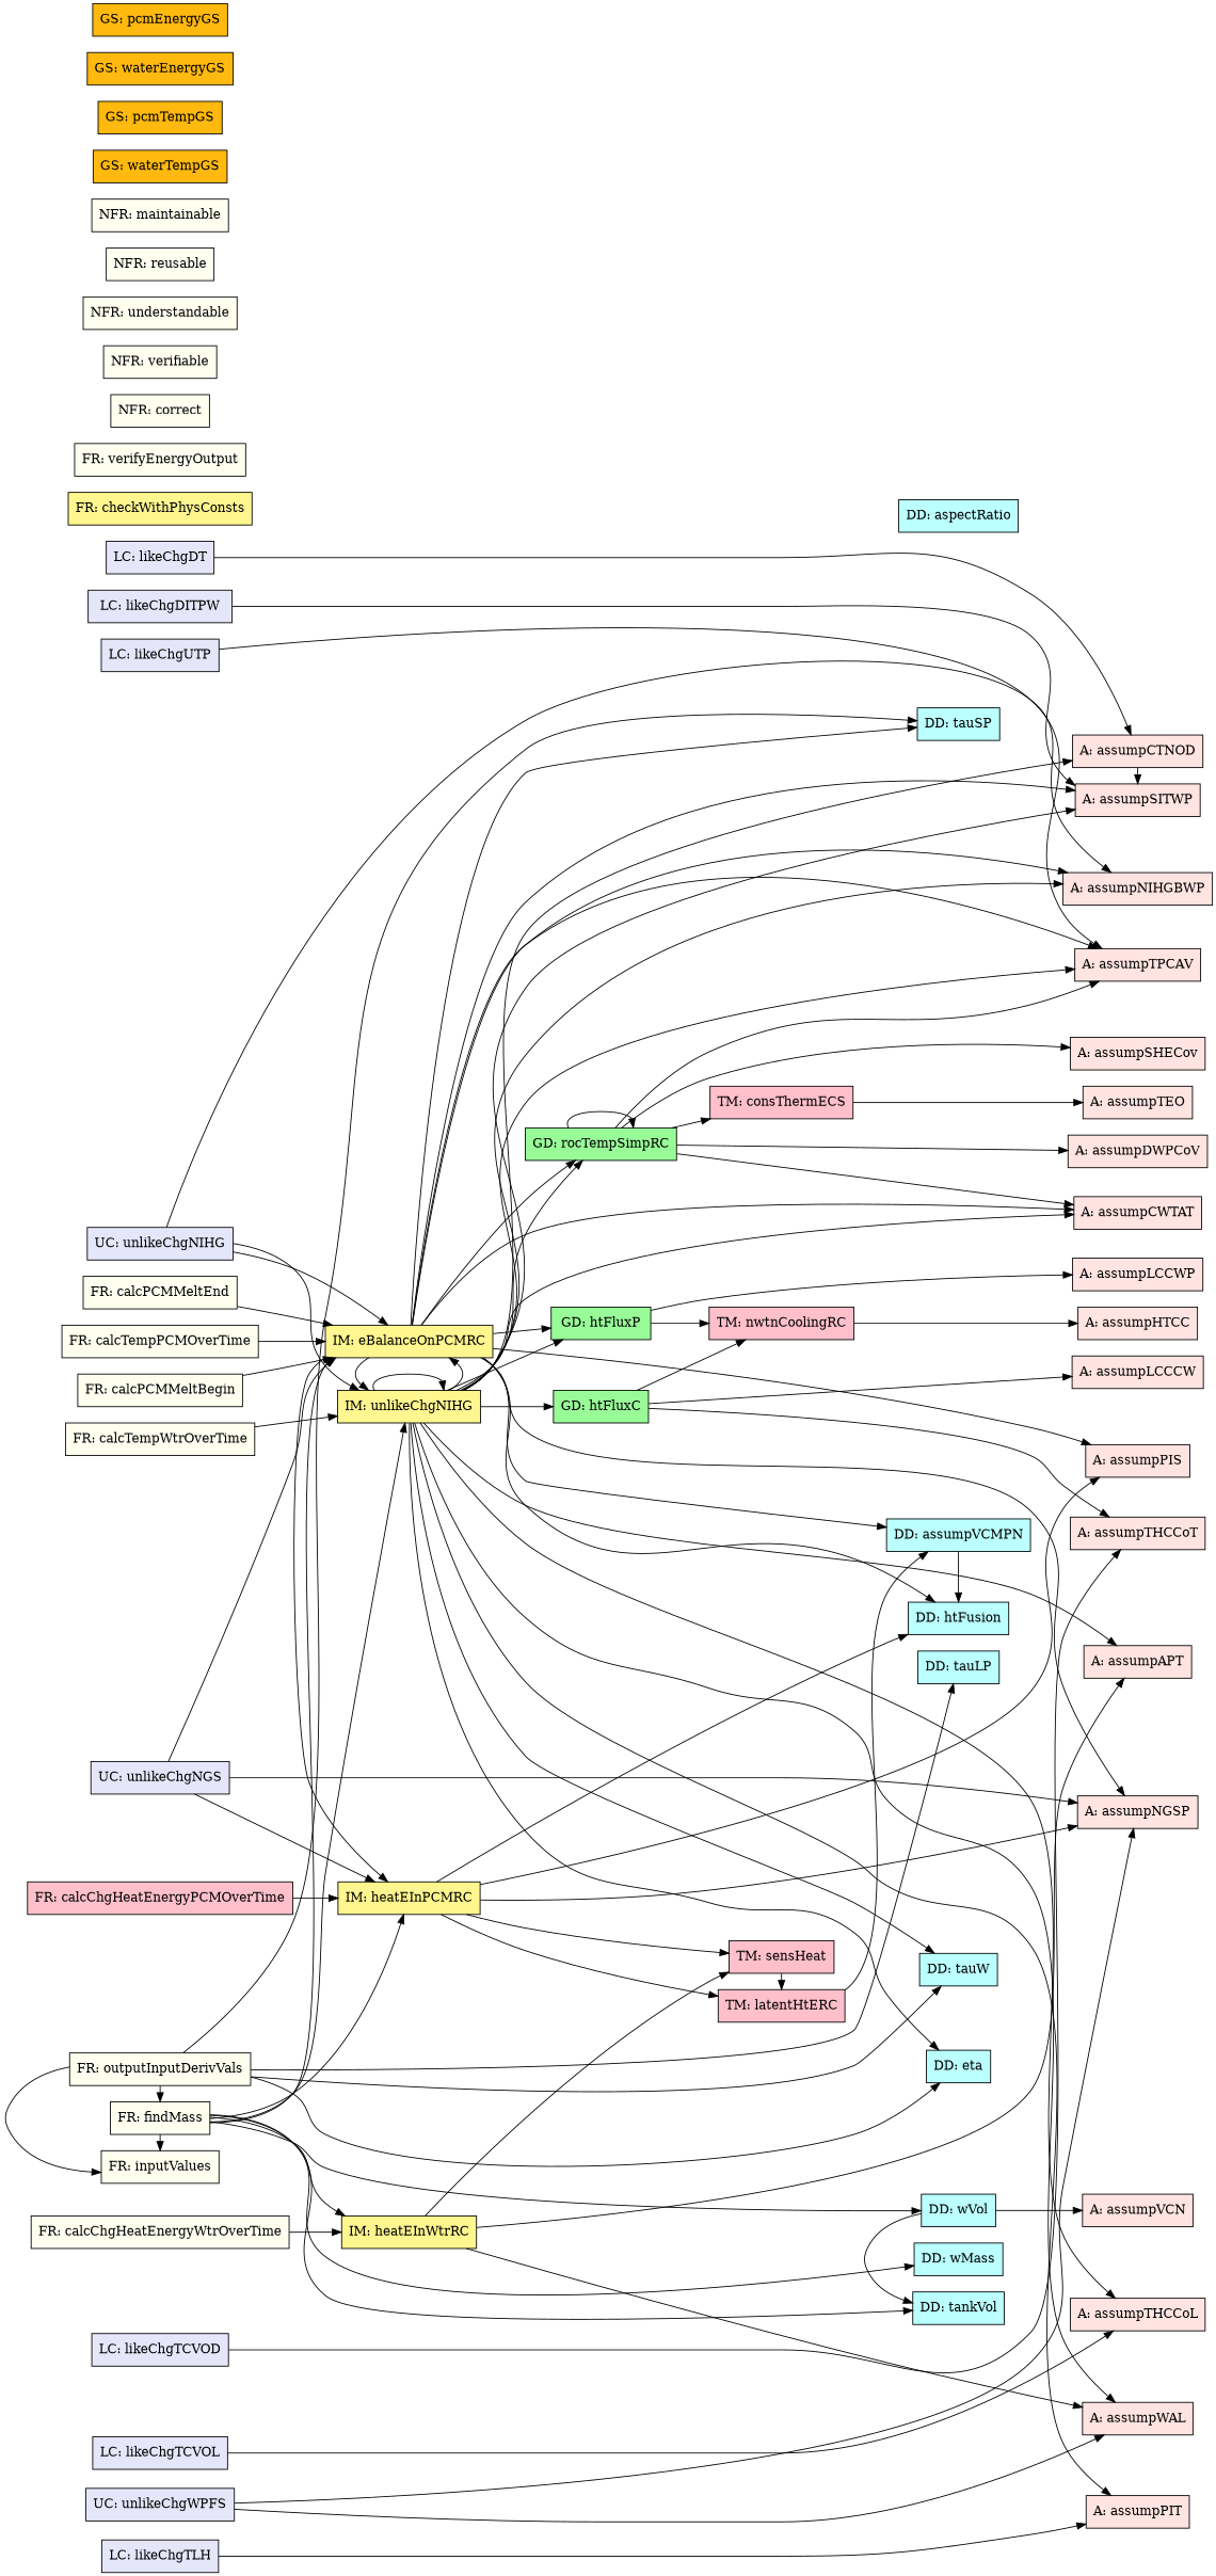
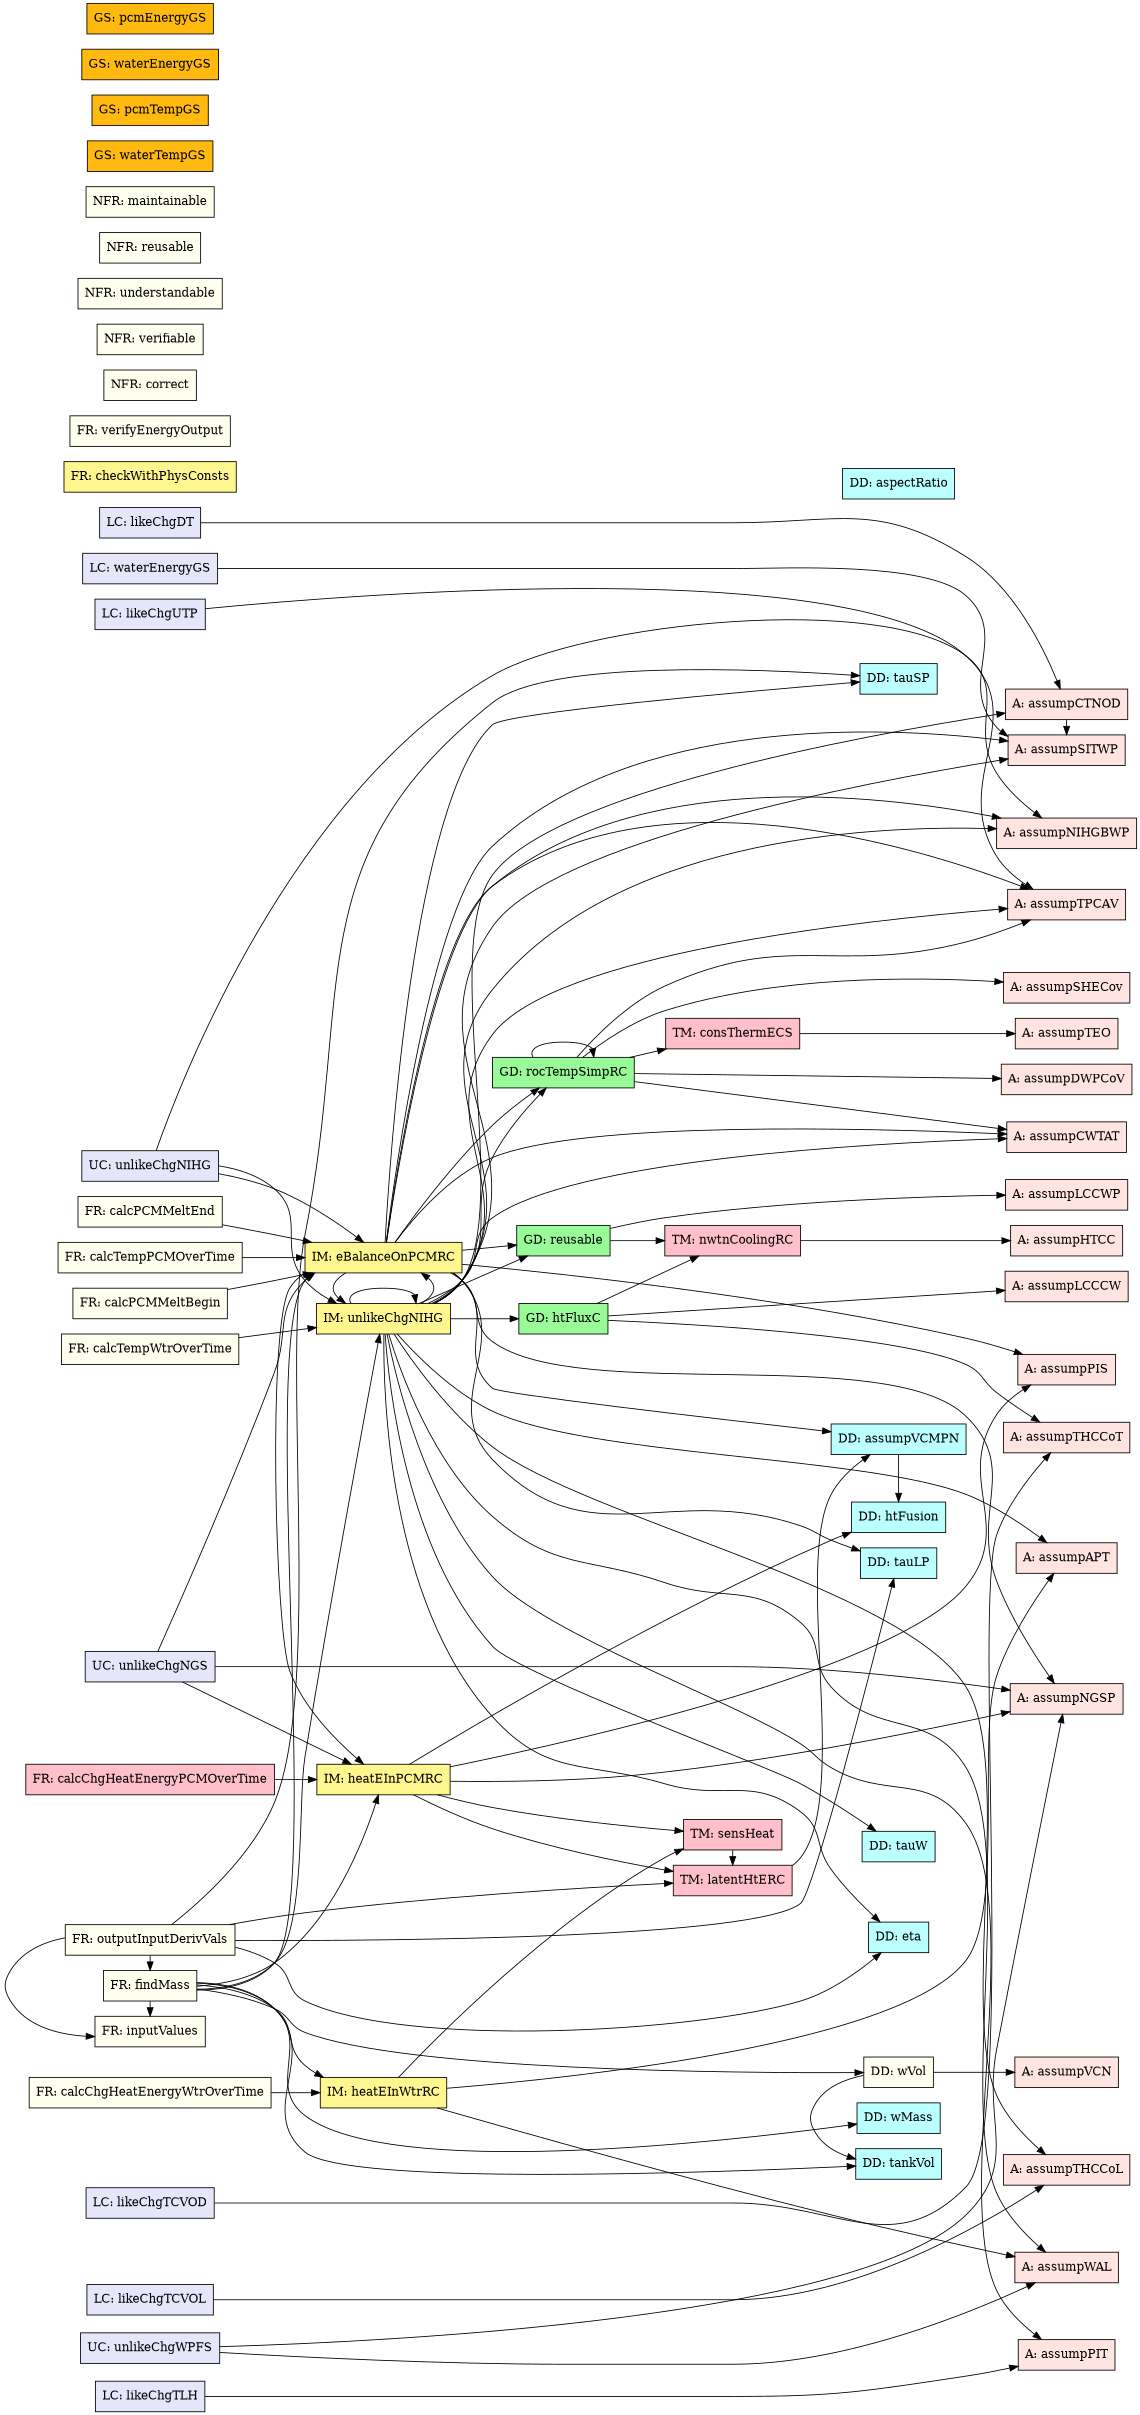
  digraph {
    rankdir=LR
    node [color=black fillcolor=mistyrose shape=box style=filled]
    n1 [label="A: assumpCTNOD"]
    n2 [label="A: assumpSITWP"]
    n3 [label="A: assumpVCN"]
    n4 [label="A: assumpTEO"]
    n5 [label="A: assumpHTCC"]
    n6 [label="A: assumpCWTAT"]
    n7 [label="A: assumpTPCAV"]
    n8 [label="A: assumpDWPCoV"]
    n9 [label="A: assumpSHECov"]
    n10 [label="A: assumpLCCCW"]
    n11 [label="A: assumpTHCCoT"]
    n12 [label="A: assumpLCCWP"]
    n13 [label="A: assumpTHCCoL"]
    n14 [label="A: assumpWAL"]
    n15 [label="A: assumpPIT"]
    n16 [label="A: assumpNIHGBWP"]
    n17 [label="A: assumpAPT"]
    n18 [label="A: assumpPIS"]
    n19 [label="A: assumpNGSP"]
-   n20 [fillcolor=paleturquoise1 label="DD: wVol"]
+   n20 [fillcolor=ivory label="DD: wVol"]
    n21 [fillcolor=paleturquoise1 label="DD: tankVol"]
    n22 [fillcolor=paleturquoise1 label="DD: assumpVCMPN"]
    n23 [fillcolor=paleturquoise1 label="DD: htFusion"]
    n24 [fillcolor=paleturquoise1 label="DD: tauW"]
    n25 [fillcolor=paleturquoise1 label="DD: eta"]
    n26 [fillcolor=paleturquoise1 label="DD: tauSP"]
    n27 [fillcolor=paleturquoise1 label="DD: tauLP"]
    n28 [fillcolor=paleturquoise1 label="DD: wMass"]
    n29 [fillcolor=paleturquoise1 label="DD: aspectRatio"]
    n30 [fillcolor=pink label="TM: consThermECS"]
    n31 [fillcolor=pink label="TM: sensHeat"]
    n32 [fillcolor=pink label="TM: latentHtERC"]
    n33 [fillcolor=pink label="TM: nwtnCoolingRC"]
    n34 [fillcolor=palegreen label="GD: rocTempSimpRC"]
    n35 [fillcolor=palegreen label="GD: htFluxC"]
-   n36 [fillcolor=palegreen label="GD: htFluxP"]
+   n36 [fillcolor=palegreen label="GD: reusable"]
    n37 [fillcolor=khaki1 label="IM: unlikeChgNIHG"]
    n38 [fillcolor=khaki1 label="IM: eBalanceOnPCMRC"]
    n39 [fillcolor=khaki1 label="IM: heatEInPCMRC"]
    n40 [fillcolor=khaki1 label="IM: heatEInWtrRC"]
    n41 [fillcolor=ivory label="FR: findMass"]
    n42 [fillcolor=ivory label="FR: inputValues"]
    n43 [fillcolor=ivory label="FR: outputInputDerivVals"]
    n44 [fillcolor=ivory label="FR: calcTempWtrOverTime"]
    n45 [fillcolor=ivory label="FR: calcTempPCMOverTime"]
    n46 [fillcolor=ivory label="FR: calcChgHeatEnergyWtrOverTime"]
    n47 [fillcolor=pink label="FR: calcChgHeatEnergyPCMOverTime"]
    n48 [fillcolor=ivory label="FR: calcPCMMeltBegin"]
    n49 [fillcolor=ivory label="FR: calcPCMMeltEnd"]
    n50 [fillcolor=khaki1 label="FR: checkWithPhysConsts"]
    n51 [fillcolor=ivory label="FR: verifyEnergyOutput"]
    n52 [fillcolor=ivory label="NFR: correct"]
    n53 [fillcolor=ivory label="NFR: verifiable"]
    n54 [fillcolor=ivory label="NFR: understandable"]
    n55 [fillcolor=ivory label="NFR: reusable"]
    n56 [fillcolor=ivory label="NFR: maintainable"]
    n57 [fillcolor=darkgoldenrod1 label="GS: waterTempGS"]
    n58 [fillcolor=darkgoldenrod1 label="GS: pcmTempGS"]
    n59 [fillcolor=darkgoldenrod1 label="GS: waterEnergyGS"]
    n60 [fillcolor=darkgoldenrod1 label="GS: pcmEnergyGS"]
    n61 [fillcolor=lavender label="LC: likeChgUTP"]
    n62 [fillcolor=lavender label="LC: likeChgTCVOD"]
    n63 [fillcolor=lavender label="LC: likeChgTCVOL"]
    n64 [fillcolor=lavender label="LC: likeChgDT"]
-   n65 [fillcolor=lavender label="LC: likeChgDITPW"]
+   n65 [fillcolor=lavender label="LC: waterEnergyGS"]
    n66 [fillcolor=lavender label="LC: likeChgTLH"]
    n67 [fillcolor=lavender label="UC: unlikeChgWPFS"]
    n68 [fillcolor=lavender label="UC: unlikeChgNIHG"]
    n69 [fillcolor=lavender label="UC: unlikeChgNGS"]
    subgraph sub_1 {
      rank=same
      n1
      n2
      n3
      n4
      n5
      n6
      n7
      n8
      n9
      n10
      n11
      n12
      n13
      n14
      n15
      n16
      n17
      n18
      n19
    }
    subgraph sub_2 {
      rank=same
      n20
      n21
      n22
      n23
      n24
      n25
      n26
      n27
      n28
      n29
    }
    subgraph sub_3 {
      rank=same
      n30
      n31
      n32
      n33
    }
    subgraph sub_4 {
      rank=same
      n34
      n35
      n36
    }
    subgraph sub_5 {
      rank=same
      n37
      n38
      n39
      n40
    }
    subgraph sub_6 {
      rank=same
      n41
      n42
      n43
      n44
      n45
      n46
      n47
      n48
      n49
      n50
      n51
      n52
      n53
      n54
      n55
      n56
    }
    subgraph sub_7 {
      rank=same
      n57
      n58
      n59
      n60
    }
    subgraph sub_8 {
      rank=same
      n61
      n62
      n63
      n64
      n65
      n66
      n67
      n68
      n69
    }
    n1 -> n2
    n20 -> n3
    n20 -> n21
    n22 -> n23
    n30 -> n4
    n31 -> n32
    n32 -> n22
    n33 -> n5
    n34 -> n6
    n34 -> n7
    n34 -> n8
    n34 -> n9
    n34 -> n30
    n34 -> n34
    n35 -> n10
    n35 -> n11
    n35 -> n33
    n36 -> n12
    n36 -> n33
    n37 -> n1
    n37 -> n2
    n37 -> n6
    n37 -> n7
    n37 -> n13
    n37 -> n14
    n37 -> n15
    n37 -> n16
    n37 -> n17
    n37 -> n24
    n37 -> n25
    n37 -> n34
    n37 -> n35
    n37 -> n36
    n37 -> n37
    n37 -> n38
    n38 -> n2
    n38 -> n6
    n38 -> n7
    n38 -> n16
    n38 -> n18
    n38 -> n19
    n38 -> n22
    n38 -> n26
-   n38 -> n23
+   n38 -> n27
    n38 -> n34
    n38 -> n36
    n38 -> n37
    n38 -> n39
    n39 -> n18
    n39 -> n19
    n39 -> n23
    n39 -> n31
    n39 -> n32
    n40 -> n14
    n40 -> n17
    n40 -> n31
    n41 -> n20
    n41 -> n21
    n41 -> n28
    n41 -> n37
    n41 -> n38
    n41 -> n39
    n41 -> n40
    n41 -> n42
-   n43 -> n24
+   n43 -> n32
    n43 -> n25
    n43 -> n26
    n43 -> n27
    n43 -> n41
    n43 -> n42
    n44 -> n37
    n45 -> n38
    n46 -> n40
    n47 -> n39
    n48 -> n38
    n49 -> n38
    n61 -> n7
    n62 -> n11
    n63 -> n13
    n64 -> n1
    n65 -> n2
    n66 -> n15
    n67 -> n14
    n67 -> n19
    n68 -> n16
    n68 -> n37
    n68 -> n38
    n69 -> n19
    n69 -> n38
    n69 -> n39
  }
